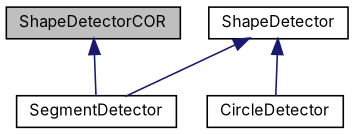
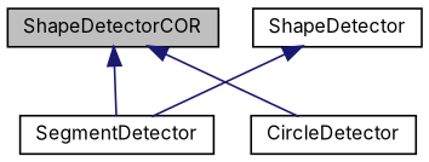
  digraph {
    fontname=Inter
    node [color=black fillcolor=white fontname=Inter fontsize=10 shape=record style=filled]
    edge [color=midnightblue dir=back fontname=Inter fontsize=10 labelfontname=Helvetica labelfontsize=10 style=solid]
    n1 [fillcolor=grey75 fontcolor=black height=0.2 label=ShapeDetectorCOR width=0.4]
    n2 [height=0.2 label=SegmentDetector width=0.4]
    n3 [height=0.2 label=ShapeDetector width=0.4]
    n4 [height=0.2 label=CircleDetector width=0.4]
    n1 -> n2
    n3 -> n2
-   n3 -> n4
+   n1 -> n4
  }
